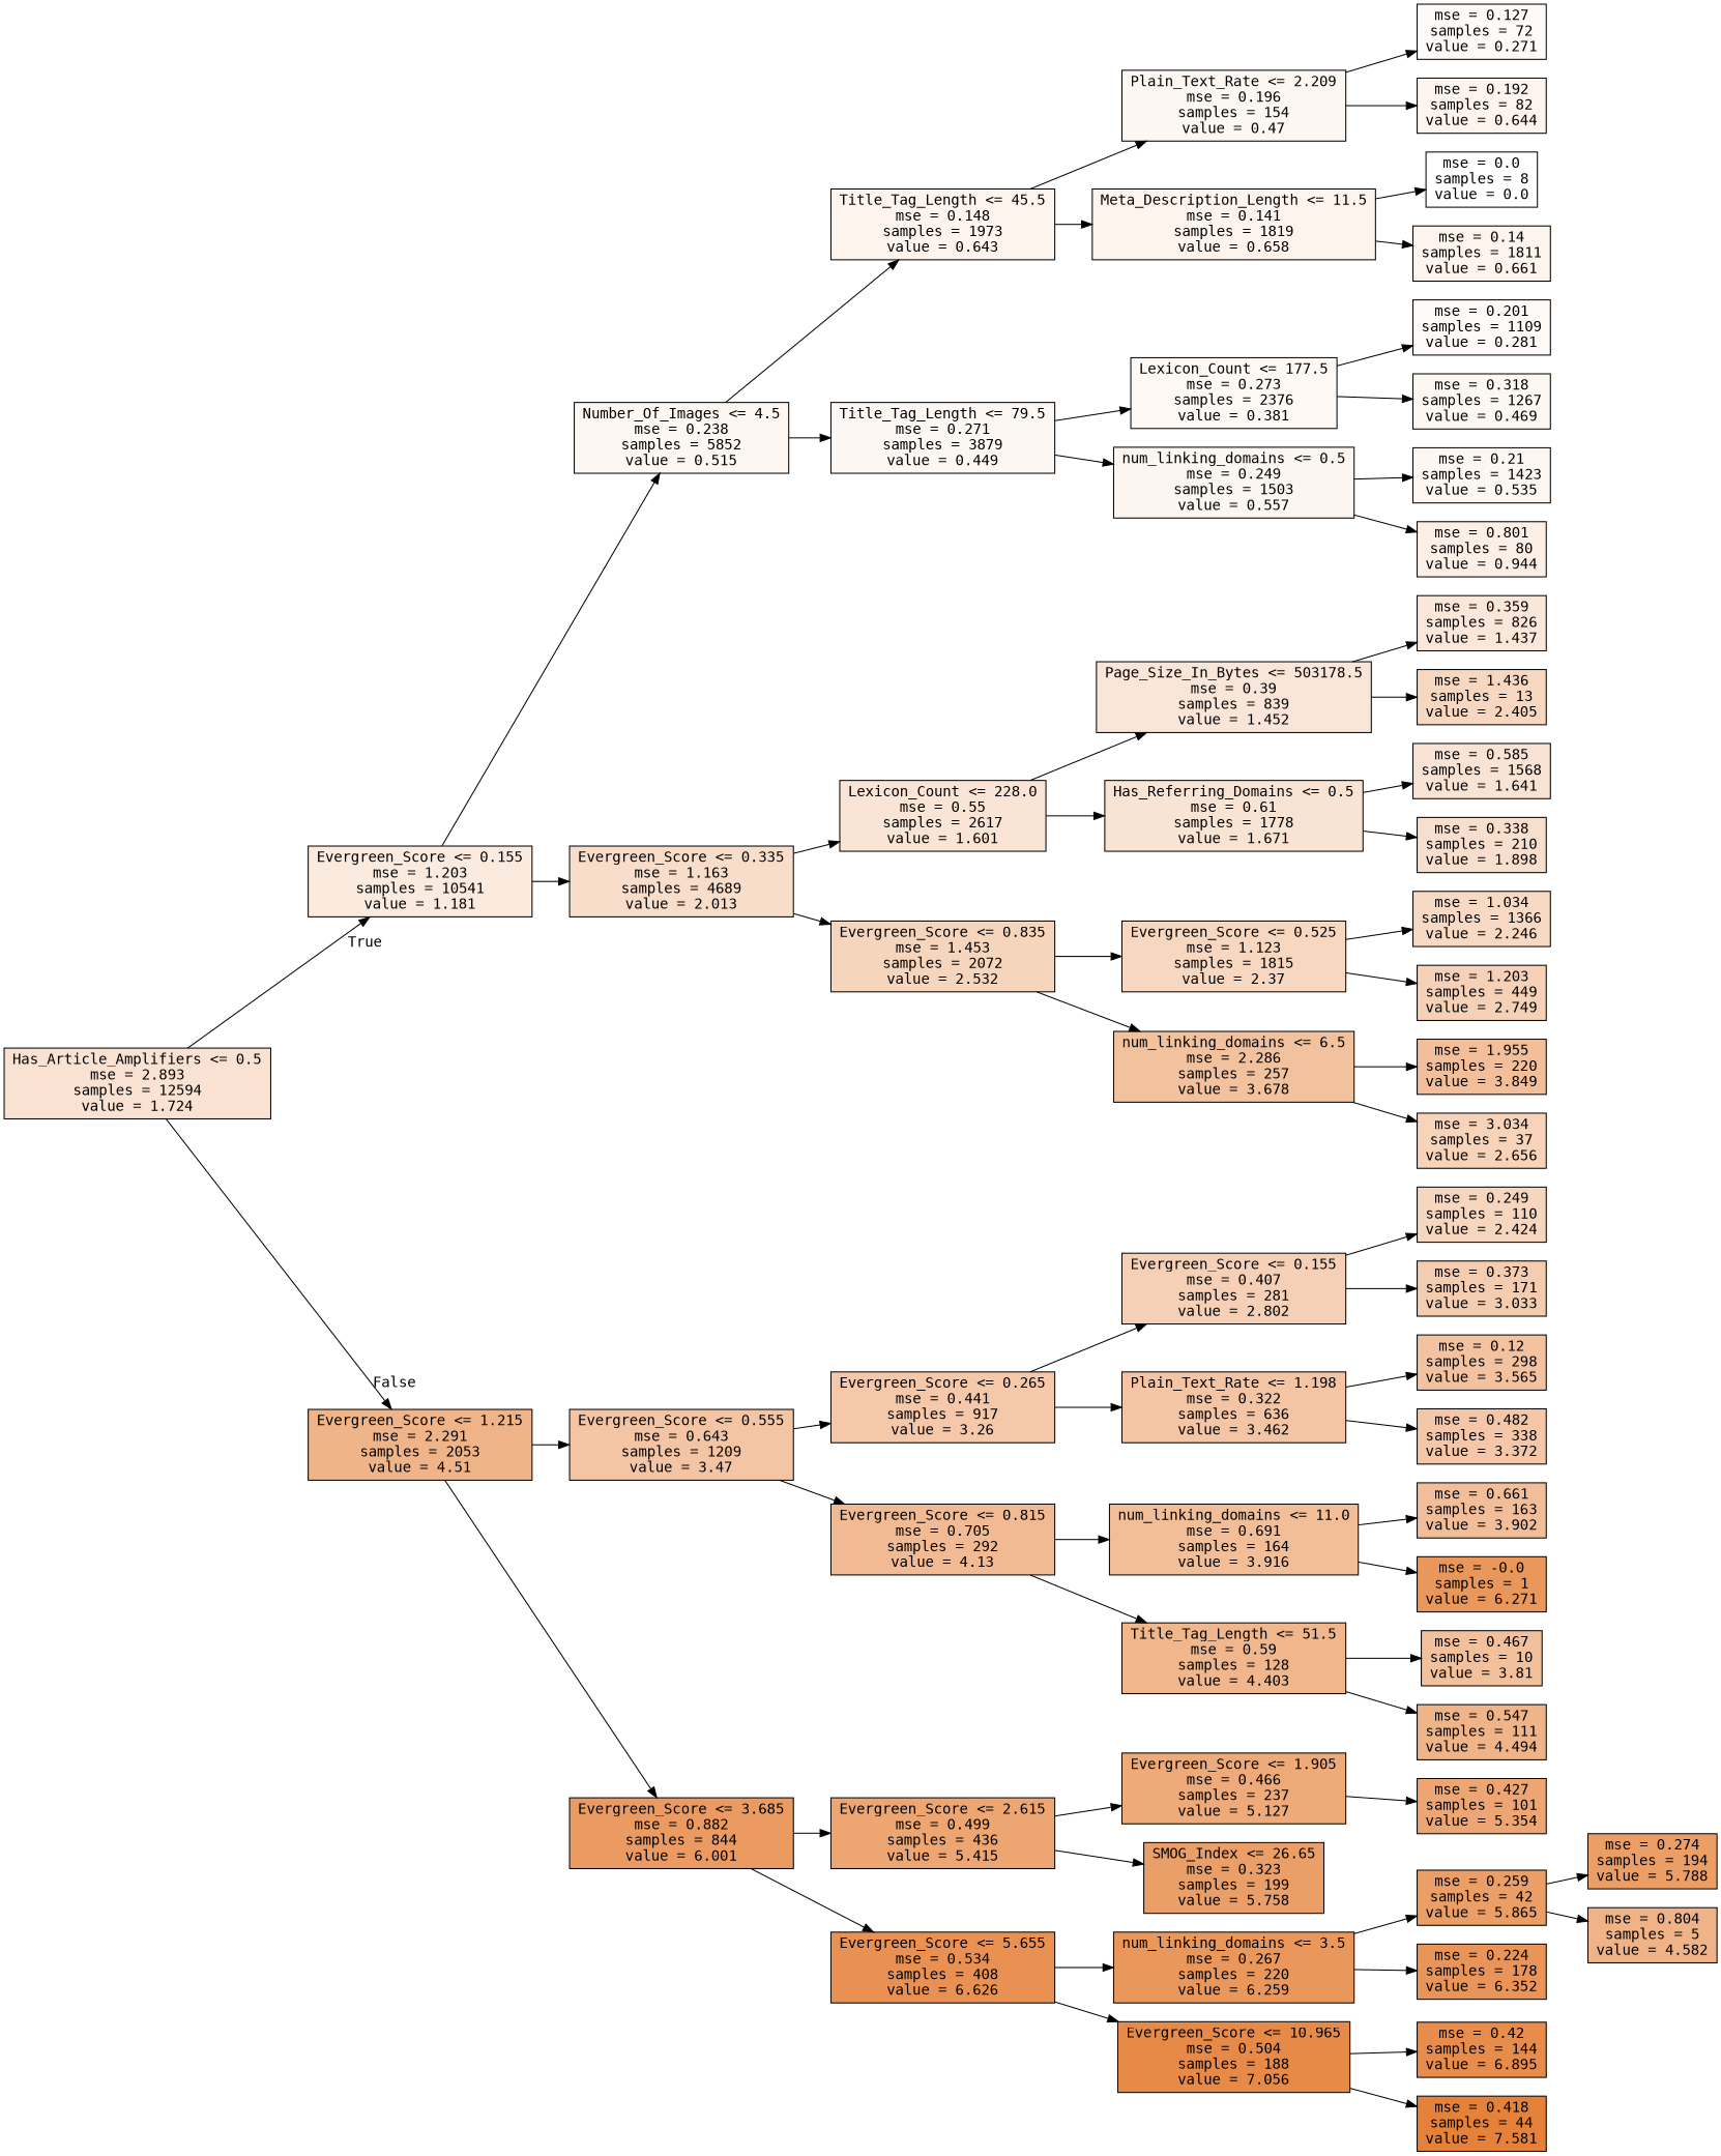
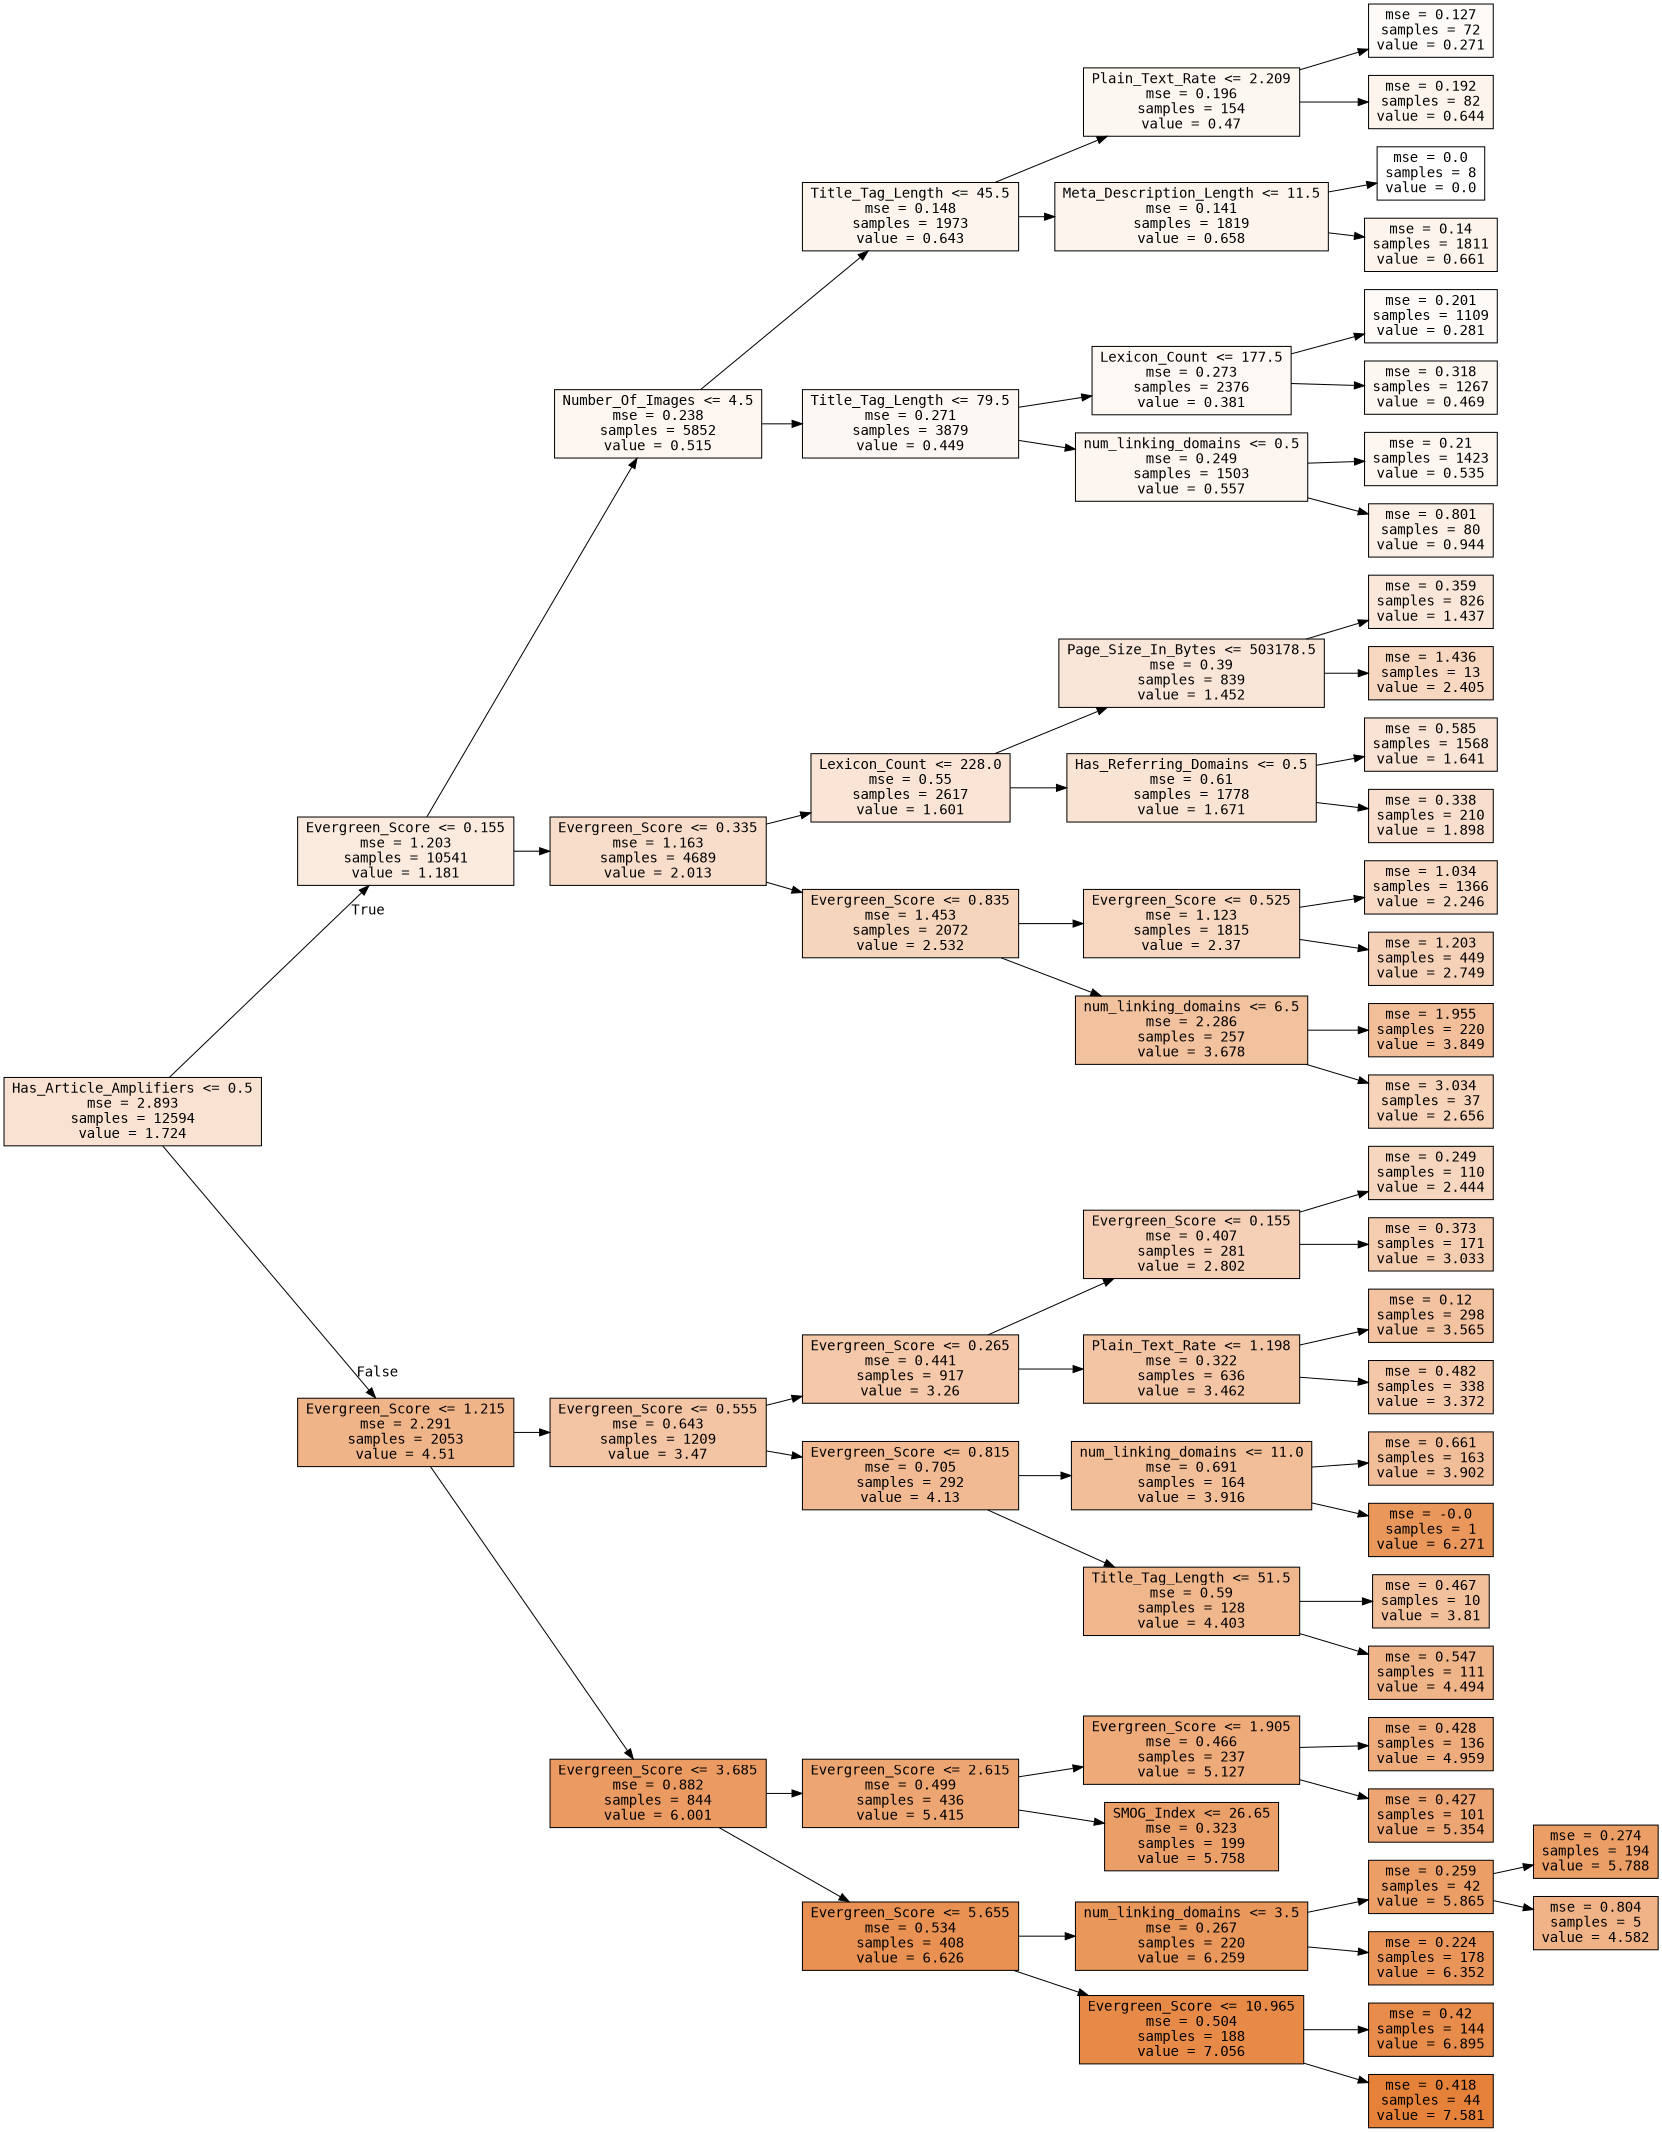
  digraph {
    fontname="DejaVu Sans Mono"
    rankdir=LR
    node [color=black fillcolor="#e5813916" fontname="DejaVu Sans Mono" shape=box style=filled]
    edge [fontname="DejaVu Sans Mono"]
    n1 [fillcolor="#e581393a" label="Has_Article_Amplifiers <= 0.5\nmse = 2.893\nsamples = 12594\nvalue = 1.724"]
    n2 [fillcolor="#e5813928" label="Evergreen_Score <= 0.155\nmse = 1.203\nsamples = 10541\nvalue = 1.181"]
    n3 [fillcolor="#e5813998" label="Evergreen_Score <= 1.215\nmse = 2.291\nsamples = 2053\nvalue = 4.51"]
    n4 [fillcolor="#e5813911" label="Number_Of_Images <= 4.5\nmse = 0.238\nsamples = 5852\nvalue = 0.515"]
    n5 [fillcolor="#e5813944" label="Evergreen_Score <= 0.335\nmse = 1.163\nsamples = 4689\nvalue = 2.013"]
    n6 [fillcolor="#e5813975" label="Evergreen_Score <= 0.555\nmse = 0.643\nsamples = 1209\nvalue = 3.47"]
    n7 [fillcolor="#e58139ca" label="Evergreen_Score <= 3.685\nmse = 0.882\nsamples = 844\nvalue = 6.001"]
    n8 [label="Title_Tag_Length <= 45.5\nmse = 0.148\nsamples = 1973\nvalue = 0.643"]
    n9 [fillcolor="#e581390f" label="Title_Tag_Length <= 79.5\nmse = 0.271\nsamples = 3879\nvalue = 0.449"]
    n10 [fillcolor="#e5813936" label="Lexicon_Count <= 228.0\nmse = 0.55\nsamples = 2617\nvalue = 1.601"]
    n11 [fillcolor="#e5813955" label="Evergreen_Score <= 0.835\nmse = 1.453\nsamples = 2072\nvalue = 2.532"]
    n12 [fillcolor="#e5813910" label="Plain_Text_Rate <= 2.209\nmse = 0.196\nsamples = 154\nvalue = 0.47"]
    n13 [label="Meta_Description_Length <= 11.5\nmse = 0.141\nsamples = 1819\nvalue = 0.658"]
    n14 [fillcolor="#e581390d" label="Lexicon_Count <= 177.5\nmse = 0.273\nsamples = 2376\nvalue = 0.381"]
    n15 [fillcolor="#e5813913" label="num_linking_domains <= 0.5\nmse = 0.249\nsamples = 1503\nvalue = 0.557"]
    n16 [fillcolor="#e5813909" label="mse = 0.127\nsamples = 72\nvalue = 0.271"]
    n17 [label="mse = 0.192\nsamples = 82\nvalue = 0.644"]
    n18 [fillcolor="#e5813900" label="mse = 0.0\nsamples = 8\nvalue = 0.0"]
    n19 [label="mse = 0.14\nsamples = 1811\nvalue = 0.661"]
    n20 [fillcolor="#e5813909" label="mse = 0.201\nsamples = 1109\nvalue = 0.281"]
    n21 [fillcolor="#e5813910" label="mse = 0.318\nsamples = 1267\nvalue = 0.469"]
    n22 [fillcolor="#e5813912" label="mse = 0.21\nsamples = 1423\nvalue = 0.535"]
    n23 [fillcolor="#e5813920" label="mse = 0.801\nsamples = 80\nvalue = 0.944"]
    n24 [fillcolor="#e5813931" label="Page_Size_In_Bytes <= 503178.5\nmse = 0.39\nsamples = 839\nvalue = 1.452"]
    n25 [fillcolor="#e5813938" label="Has_Referring_Domains <= 0.5\nmse = 0.61\nsamples = 1778\nvalue = 1.671"]
    n26 [fillcolor="#e5813950" label="Evergreen_Score <= 0.525\nmse = 1.123\nsamples = 1815\nvalue = 2.37"]
    n27 [fillcolor="#e581397c" label="num_linking_domains <= 6.5\nmse = 2.286\nsamples = 257\nvalue = 3.678"]
    n28 [fillcolor="#e5813930" label="mse = 0.359\nsamples = 826\nvalue = 1.437"]
    n29 [fillcolor="#e5813951" label="mse = 1.436\nsamples = 13\nvalue = 2.405"]
    n30 [fillcolor="#e5813937" label="mse = 0.585\nsamples = 1568\nvalue = 1.641"]
    n31 [fillcolor="#e5813940" label="mse = 0.338\nsamples = 210\nvalue = 1.898"]
    n32 [fillcolor="#e581394c" label="mse = 1.034\nsamples = 1366\nvalue = 2.246"]
    n33 [fillcolor="#e581395c" label="mse = 1.203\nsamples = 449\nvalue = 2.749"]
    n34 [fillcolor="#e5813981" label="mse = 1.955\nsamples = 220\nvalue = 3.849"]
    n35 [fillcolor="#e5813959" label="mse = 3.034\nsamples = 37\nvalue = 2.656"]
    n36 [fillcolor="#e581396e" label="Evergreen_Score <= 0.265\nmse = 0.441\nsamples = 917\nvalue = 3.26"]
    n37 [fillcolor="#e581398b" label="Evergreen_Score <= 0.815\nmse = 0.705\nsamples = 292\nvalue = 4.13"]
    n38 [fillcolor="#e58139b6" label="Evergreen_Score <= 2.615\nmse = 0.499\nsamples = 436\nvalue = 5.415"]
    n39 [fillcolor="#e58139df" label="Evergreen_Score <= 5.655\nmse = 0.534\nsamples = 408\nvalue = 6.626"]
    n40 [fillcolor="#e581395e" label="Evergreen_Score <= 0.155\nmse = 0.407\nsamples = 281\nvalue = 2.802"]
    n41 [fillcolor="#e5813974" label="Plain_Text_Rate <= 1.198\nmse = 0.322\nsamples = 636\nvalue = 3.462"]
    n42 [fillcolor="#e5813984" label="num_linking_domains <= 11.0\nmse = 0.691\nsamples = 164\nvalue = 3.916"]
    n43 [fillcolor="#e5813994" label="Title_Tag_Length <= 51.5\nmse = 0.59\nsamples = 128\nvalue = 4.403"]
-   n44 [fillcolor="#e5813952" label="mse = 0.249\nsamples = 110\nvalue = 2.424"]
+   n44 [fillcolor="#e5813952" label="mse = 0.249\nsamples = 110\nvalue = 2.444"]
    n45 [fillcolor="#e5813966" label="mse = 0.373\nsamples = 171\nvalue = 3.033"]
    n46 [fillcolor="#e5813978" label="mse = 0.12\nsamples = 298\nvalue = 3.565"]
    n47 [fillcolor="#e5813971" label="mse = 0.482\nsamples = 338\nvalue = 3.372"]
    n48 [fillcolor="#e5813983" label="mse = 0.661\nsamples = 163\nvalue = 3.902"]
    n49 [fillcolor="#e58139d3" label="mse = -0.0\nsamples = 1\nvalue = 6.271"]
    n50 [fillcolor="#e5813980" label="mse = 0.467\nsamples = 10\nvalue = 3.81"]
    n51 [fillcolor="#e5813997" label="mse = 0.547\nsamples = 111\nvalue = 4.494"]
    n52 [fillcolor="#e58139ac" label="Evergreen_Score <= 1.905\nmse = 0.466\nsamples = 237\nvalue = 5.127"]
    n53 [fillcolor="#e58139c2" label="SMOG_Index <= 26.65\nmse = 0.323\nsamples = 199\nvalue = 5.758"]
    n54 [fillcolor="#e58139d3" label="num_linking_domains <= 3.5\nmse = 0.267\nsamples = 220\nvalue = 6.259"]
    n55 [fillcolor="#e58139ed" label="Evergreen_Score <= 10.965\nmse = 0.504\nsamples = 188\nvalue = 7.056"]
+   n56 [fillcolor="#e58139a7" label="mse = 0.428\nsamples = 136\nvalue = 4.959"]
    n57 [fillcolor="#e58139b4" label="mse = 0.427\nsamples = 101\nvalue = 5.354"]
    n58 [fillcolor="#e58139c3" label="mse = 0.274\nsamples = 194\nvalue = 5.788"]
    n59 [fillcolor="#e581399a" label="mse = 0.804\nsamples = 5\nvalue = 4.582"]
    n60 [fillcolor="#e58139c5" label="mse = 0.259\nsamples = 42\nvalue = 5.865"]
    n61 [fillcolor="#e58139d6" label="mse = 0.224\nsamples = 178\nvalue = 6.352"]
    n62 [fillcolor="#e58139e8" label="mse = 0.42\nsamples = 144\nvalue = 6.895"]
    n63 [fillcolor="#e58139ff" label="mse = 0.418\nsamples = 44\nvalue = 7.581"]
    n1 -> n2 [headlabel=True labelangle=45 labeldistance=2.5]
    n1 -> n3 [headlabel=False labelangle=-45 labeldistance=2.5]
    n2 -> n4
    n2 -> n5
    n3 -> n6
    n3 -> n7
    n4 -> n8
    n4 -> n9
    n5 -> n10
    n5 -> n11
    n6 -> n36
    n6 -> n37
    n7 -> n38
    n7 -> n39
    n8 -> n12
    n8 -> n13
    n9 -> n14
    n9 -> n15
    n10 -> n24
    n10 -> n25
    n11 -> n26
    n11 -> n27
    n12 -> n16
    n12 -> n17
    n13 -> n18
    n13 -> n19
    n14 -> n20
    n14 -> n21
    n15 -> n22
    n15 -> n23
    n24 -> n28
    n24 -> n29
    n25 -> n30
    n25 -> n31
    n26 -> n32
    n26 -> n33
    n27 -> n34
    n27 -> n35
    n36 -> n40
    n36 -> n41
    n37 -> n42
    n37 -> n43
    n38 -> n52
    n38 -> n53
    n39 -> n54
    n39 -> n55
    n40 -> n44
    n40 -> n45
    n41 -> n46
    n41 -> n47
    n42 -> n48
    n42 -> n49
    n43 -> n50
    n43 -> n51
+   n52 -> n56
    n52 -> n57
    n54 -> n60
    n54 -> n61
    n55 -> n62
    n55 -> n63
    n60 -> n58
    n60 -> n59
  }
